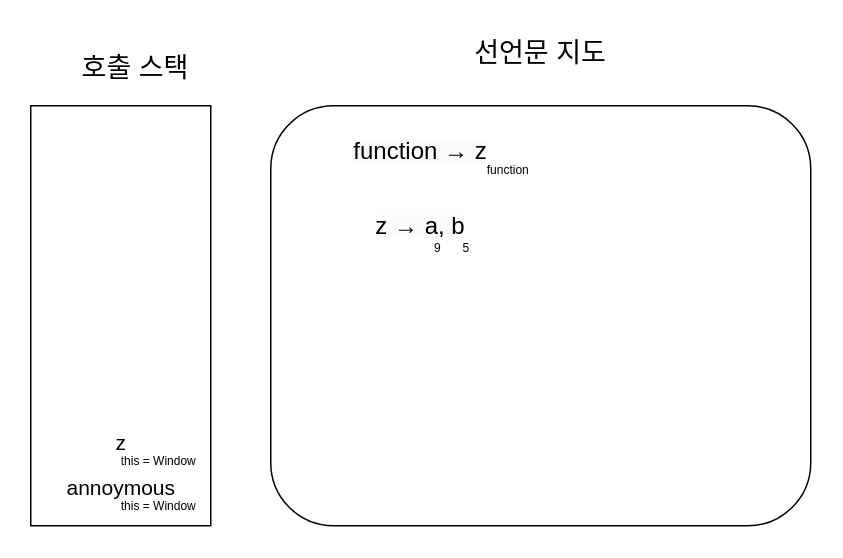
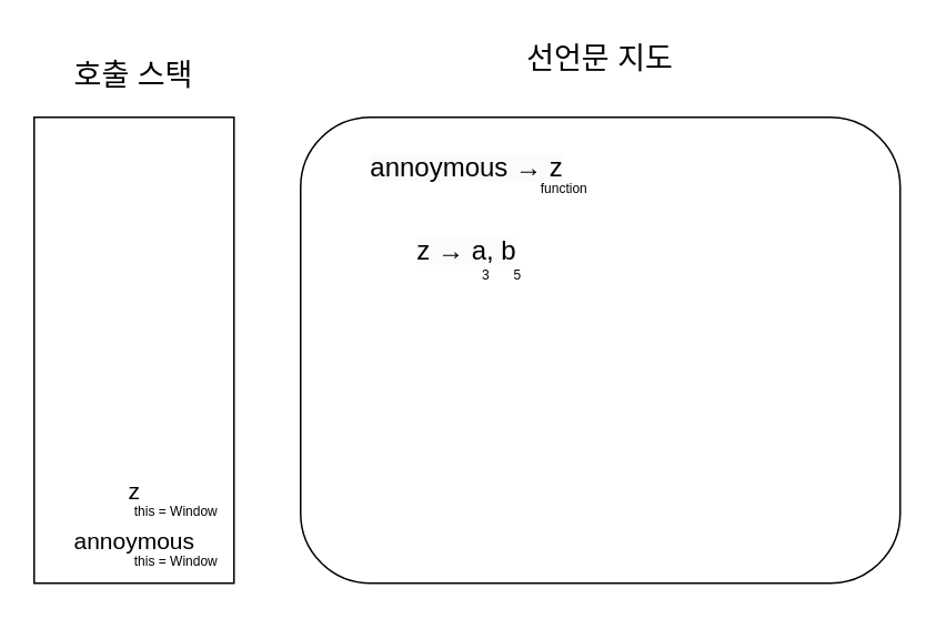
  <mxCell id="0" />
  <mxCell id="1" parent="0" />
  <mxCell id="2" value="&lt;br&gt;" style="rounded=0;whiteSpace=wrap;html=1;" vertex="1" parent="1"><mxGeometry x="20" y="70" width="120" height="280" as="geometry" /></mxCell>
  <mxCell id="3" value="" style="rounded=1;whiteSpace=wrap;html=1;" vertex="1" parent="1"><mxGeometry x="180" y="70" width="360" height="280" as="geometry" /></mxCell>
  <mxCell id="4" value="&lt;font style=&quot;font-size: 18px;&quot;&gt;선언문 지도&lt;/font&gt;" style="text;html=1;strokeColor=none;fillColor=none;align=center;verticalAlign=middle;whiteSpace=wrap;rounded=0;fontSize=14;" vertex="1" parent="1"><mxGeometry x="310" y="20" width="100" height="30" as="geometry" /></mxCell>
- <mxCell id="5" value="&lt;font style=&quot;font-size: 18px;&quot;&gt;호출 스택&lt;/font&gt;" style="text;html=1;strokeColor=none;fillColor=none;align=center;verticalAlign=middle;whiteSpace=wrap;rounded=0;fontSize=14;" vertex="1" parent="1"><mxGeometry x="45" y="30" width="90" height="30" as="geometry" /></mxCell>
- <mxCell id="6" value="&lt;span style=&quot;color: rgb(0, 0, 0); font-family: Helvetica; font-style: normal; font-variant-ligatures: normal; font-variant-caps: normal; font-weight: 400; letter-spacing: normal; orphans: 2; text-align: center; text-indent: 0px; text-transform: none; widows: 2; word-spacing: 0px; -webkit-text-stroke-width: 0px; background-color: rgb(251, 251, 251); text-decoration-thickness: initial; text-decoration-style: initial; text-decoration-color: initial; float: none; display: inline !important;&quot;&gt;&lt;font style=&quot;font-size: 16px;&quot;&gt;function → z&lt;/font&gt;&lt;/span&gt;" style="text;html=1;strokeColor=none;fillColor=none;align=center;verticalAlign=middle;whiteSpace=wrap;rounded=0;fontSize=14;" vertex="1" parent="1"><mxGeometry x="200" y="90" width="160" height="20" as="geometry" /></mxCell>
+ <mxCell id="5" value="&lt;font style=&quot;font-size: 18px;&quot;&gt;호출 스택&lt;/font&gt;" style="text;html=1;strokeColor=none;fillColor=none;align=center;verticalAlign=middle;whiteSpace=wrap;rounded=0;fontSize=14;" vertex="1" parent="1"><mxGeometry x="35" y="30" width="90" height="30" as="geometry" /></mxCell>
+ <mxCell id="6" value="&lt;span style=&quot;color: rgb(0, 0, 0); font-family: Helvetica; font-style: normal; font-variant-ligatures: normal; font-variant-caps: normal; font-weight: 400; letter-spacing: normal; orphans: 2; text-align: center; text-indent: 0px; text-transform: none; widows: 2; word-spacing: 0px; -webkit-text-stroke-width: 0px; background-color: rgb(251, 251, 251); text-decoration-thickness: initial; text-decoration-style: initial; text-decoration-color: initial; float: none; display: inline !important;&quot;&gt;&lt;font style=&quot;font-size: 16px;&quot;&gt;annoymous → z&lt;/font&gt;&lt;/span&gt;" style="text;html=1;strokeColor=none;fillColor=none;align=center;verticalAlign=middle;whiteSpace=wrap;rounded=0;fontSize=14;" vertex="1" parent="1"><mxGeometry x="200" y="90" width="160" height="20" as="geometry" /></mxCell>
  <mxCell id="7" value="&lt;font style=&quot;font-size: 8px;&quot;&gt;function&lt;/font&gt;" style="text;html=1;align=center;verticalAlign=middle;resizable=0;points=[];autosize=1;strokeColor=none;fillColor=none;fontSize=14;" vertex="1" parent="1"><mxGeometry x="313" y="96" width="50" height="30" as="geometry" /></mxCell>
  <mxCell id="8" value="" style="group" vertex="1" connectable="0" parent="1"><mxGeometry x="30" y="310" width="110" height="40" as="geometry" /></mxCell>
  <mxCell id="9" value="&lt;span style=&quot;font-size: 14px;&quot;&gt;annoymous&lt;/span&gt;" style="text;html=1;align=center;verticalAlign=middle;resizable=0;points=[];autosize=1;strokeColor=none;fillColor=none;fontSize=8;" vertex="1" parent="8"><mxGeometry width="100" height="30" as="geometry" /></mxCell>
  <mxCell id="10" value="&lt;font style=&quot;font-size: 8px;&quot;&gt;this = Window&lt;/font&gt;" style="text;html=1;align=center;verticalAlign=middle;resizable=0;points=[];autosize=1;strokeColor=none;fillColor=none;fontSize=14;" vertex="1" parent="8"><mxGeometry x="40" y="10" width="70" height="30" as="geometry" /></mxCell>
  <mxCell id="11" value="" style="group" vertex="1" connectable="0" parent="1"><mxGeometry x="30" y="280" width="110" height="40" as="geometry" /></mxCell>
  <mxCell id="12" value="&lt;span style=&quot;font-size: 14px;&quot;&gt;z&lt;/span&gt;" style="text;html=1;align=center;verticalAlign=middle;resizable=0;points=[];autosize=1;strokeColor=none;fillColor=none;fontSize=8;" vertex="1" parent="11"><mxGeometry x="35" width="30" height="30" as="geometry" /></mxCell>
  <mxCell id="13" value="&lt;font style=&quot;font-size: 8px;&quot;&gt;this = Window&lt;/font&gt;" style="text;html=1;align=center;verticalAlign=middle;resizable=0;points=[];autosize=1;strokeColor=none;fillColor=none;fontSize=14;" vertex="1" parent="11"><mxGeometry x="40" y="10" width="70" height="30" as="geometry" /></mxCell>
  <mxCell id="14" value="&lt;span style=&quot;color: rgb(0, 0, 0); font-family: Helvetica; font-style: normal; font-variant-ligatures: normal; font-variant-caps: normal; font-weight: 400; letter-spacing: normal; orphans: 2; text-align: center; text-indent: 0px; text-transform: none; widows: 2; word-spacing: 0px; -webkit-text-stroke-width: 0px; background-color: rgb(251, 251, 251); text-decoration-thickness: initial; text-decoration-style: initial; text-decoration-color: initial; float: none; display: inline !important;&quot;&gt;&lt;font style=&quot;font-size: 16px;&quot;&gt;z → a, b&lt;/font&gt;&lt;/span&gt;" style="text;html=1;strokeColor=none;fillColor=none;align=center;verticalAlign=middle;whiteSpace=wrap;rounded=0;fontSize=14;" vertex="1" parent="1"><mxGeometry x="200" y="140" width="160" height="20" as="geometry" /></mxCell>
- <mxCell id="15" value="&lt;font style=&quot;font-size: 8px;&quot;&gt;9&lt;/font&gt;" style="text;html=1;align=center;verticalAlign=middle;resizable=0;points=[];autosize=1;strokeColor=none;fillColor=none;fontSize=14;" vertex="1" parent="1"><mxGeometry x="276" y="148" width="30" height="30" as="geometry" /></mxCell>
+ <mxCell id="15" value="&lt;font style=&quot;font-size: 8px;&quot;&gt;3&lt;/font&gt;" style="text;html=1;align=center;verticalAlign=middle;resizable=0;points=[];autosize=1;strokeColor=none;fillColor=none;fontSize=14;" vertex="1" parent="1"><mxGeometry x="276" y="148" width="30" height="30" as="geometry" /></mxCell>
  <mxCell id="16" value="&lt;font style=&quot;font-size: 8px;&quot;&gt;5&lt;/font&gt;" style="text;html=1;align=center;verticalAlign=middle;resizable=0;points=[];autosize=1;strokeColor=none;fillColor=none;fontSize=14;" vertex="1" parent="1"><mxGeometry x="295" y="148" width="30" height="30" as="geometry" /></mxCell>
